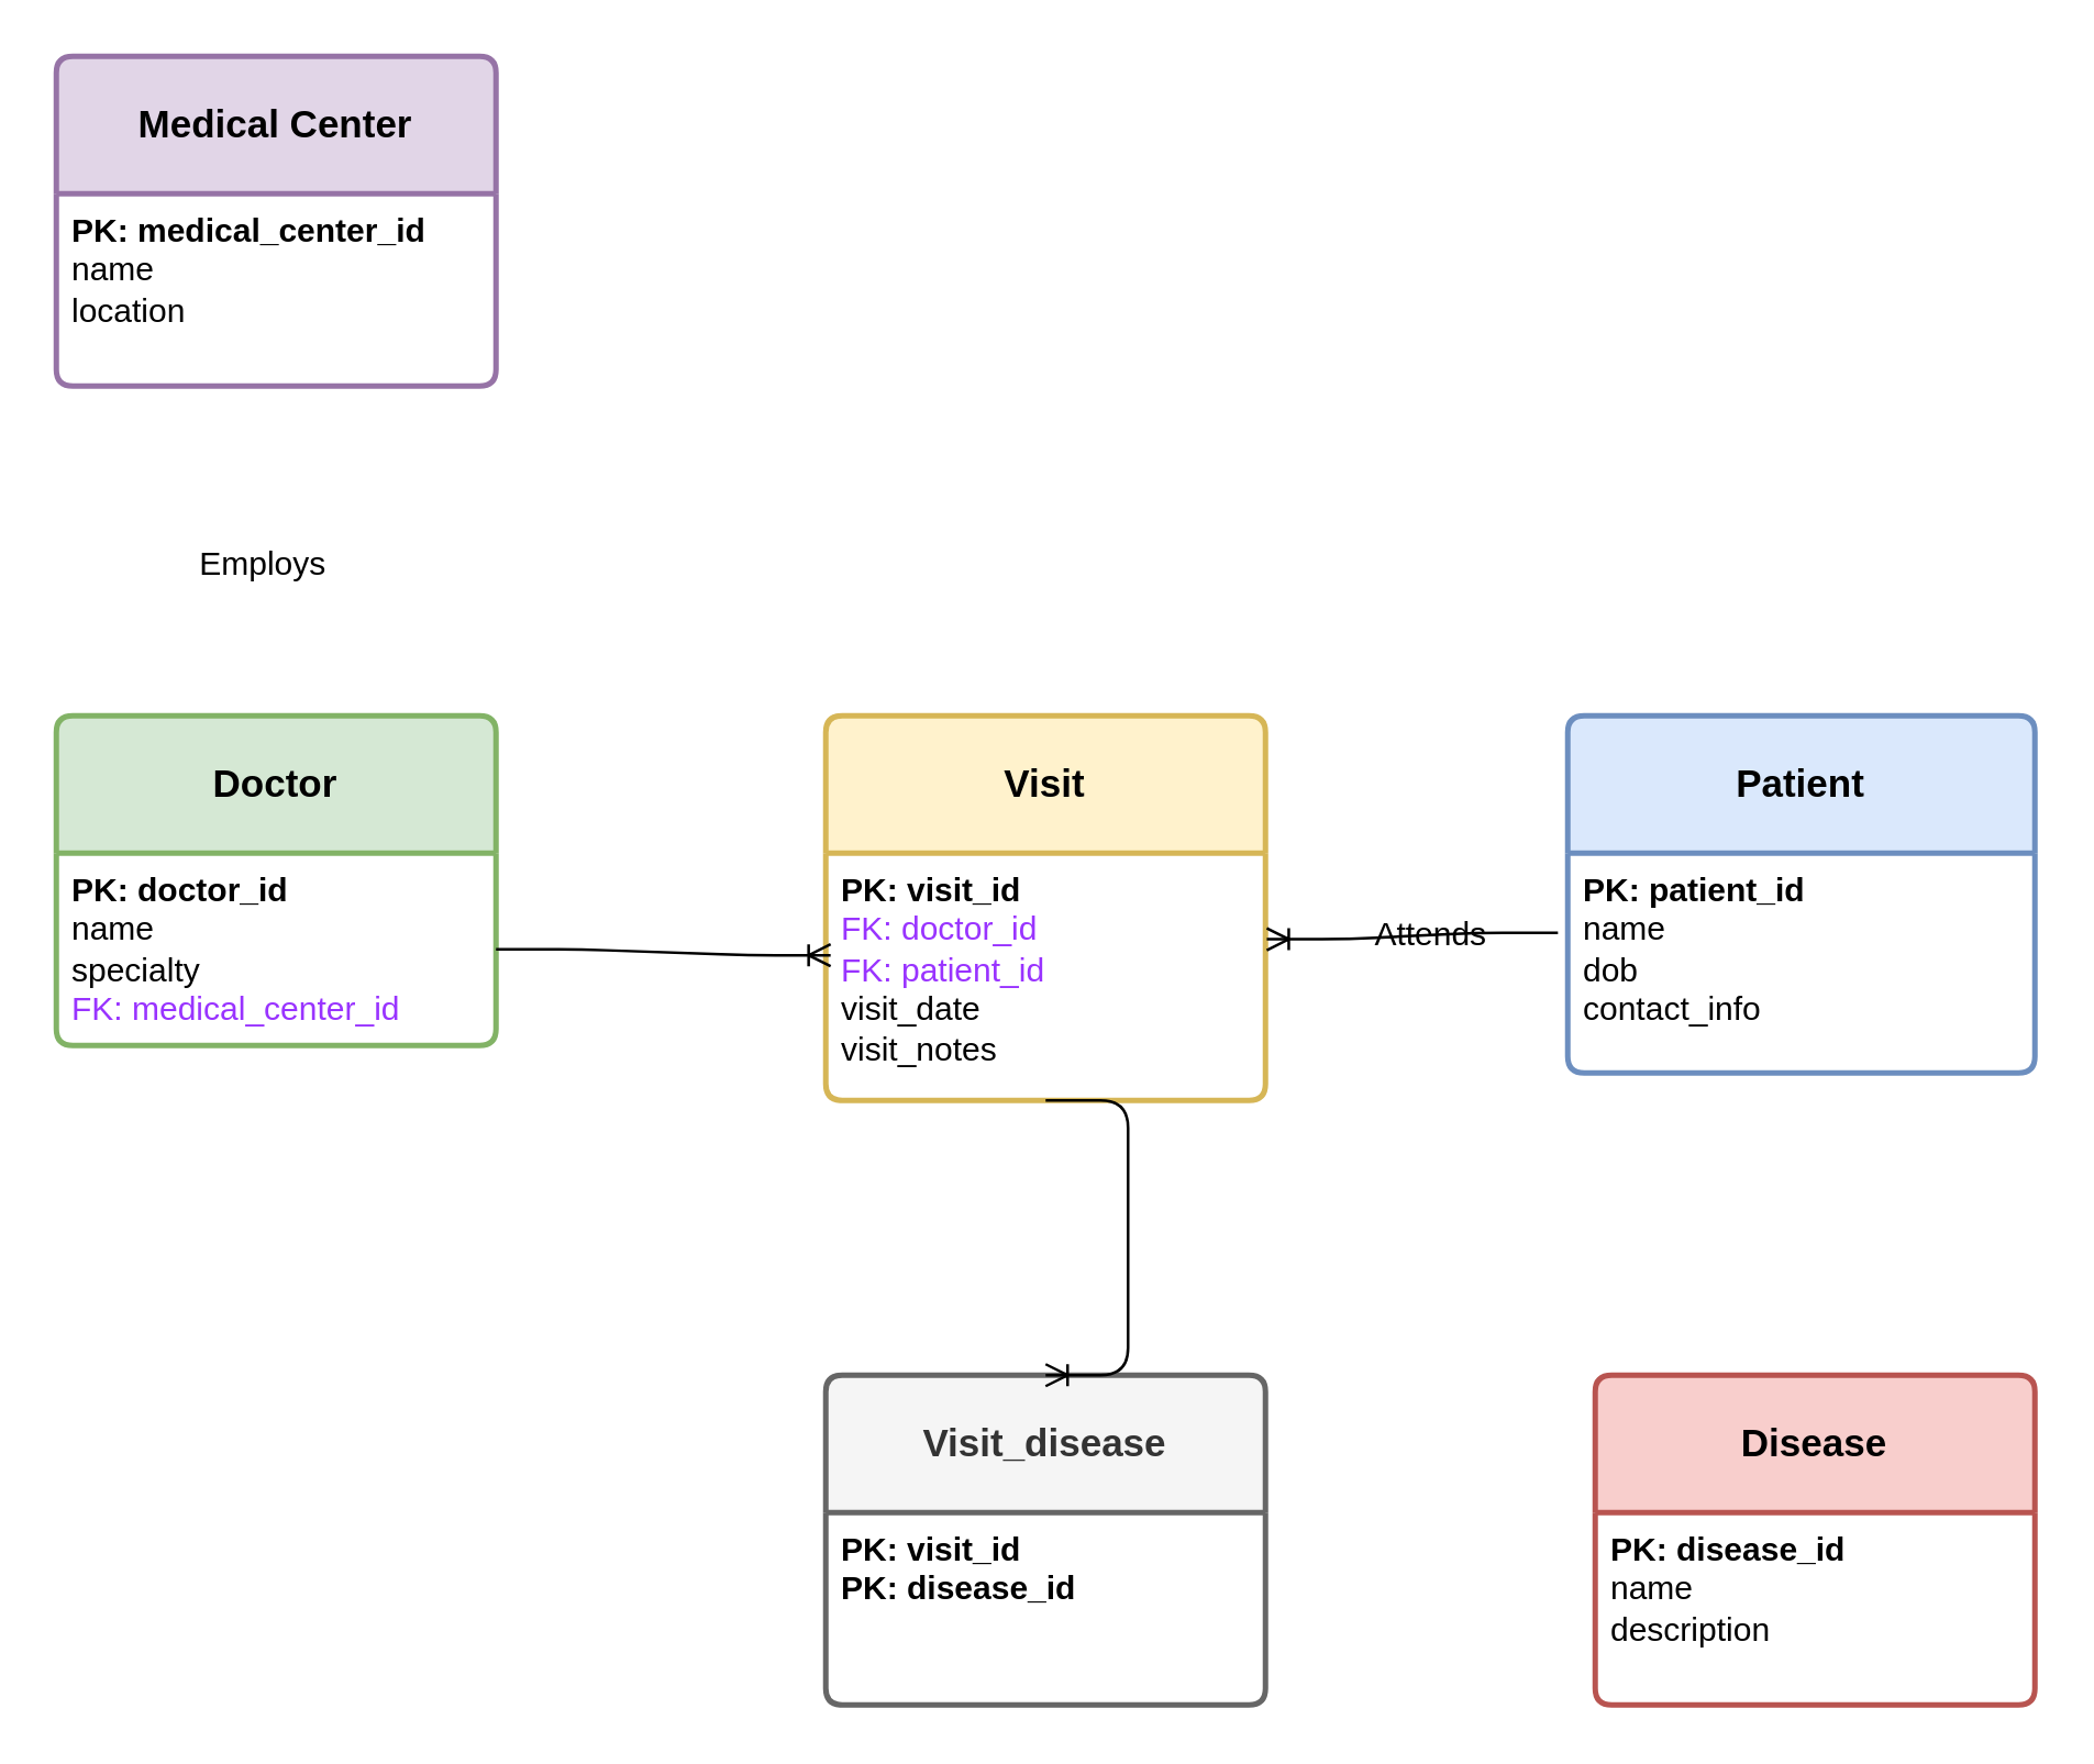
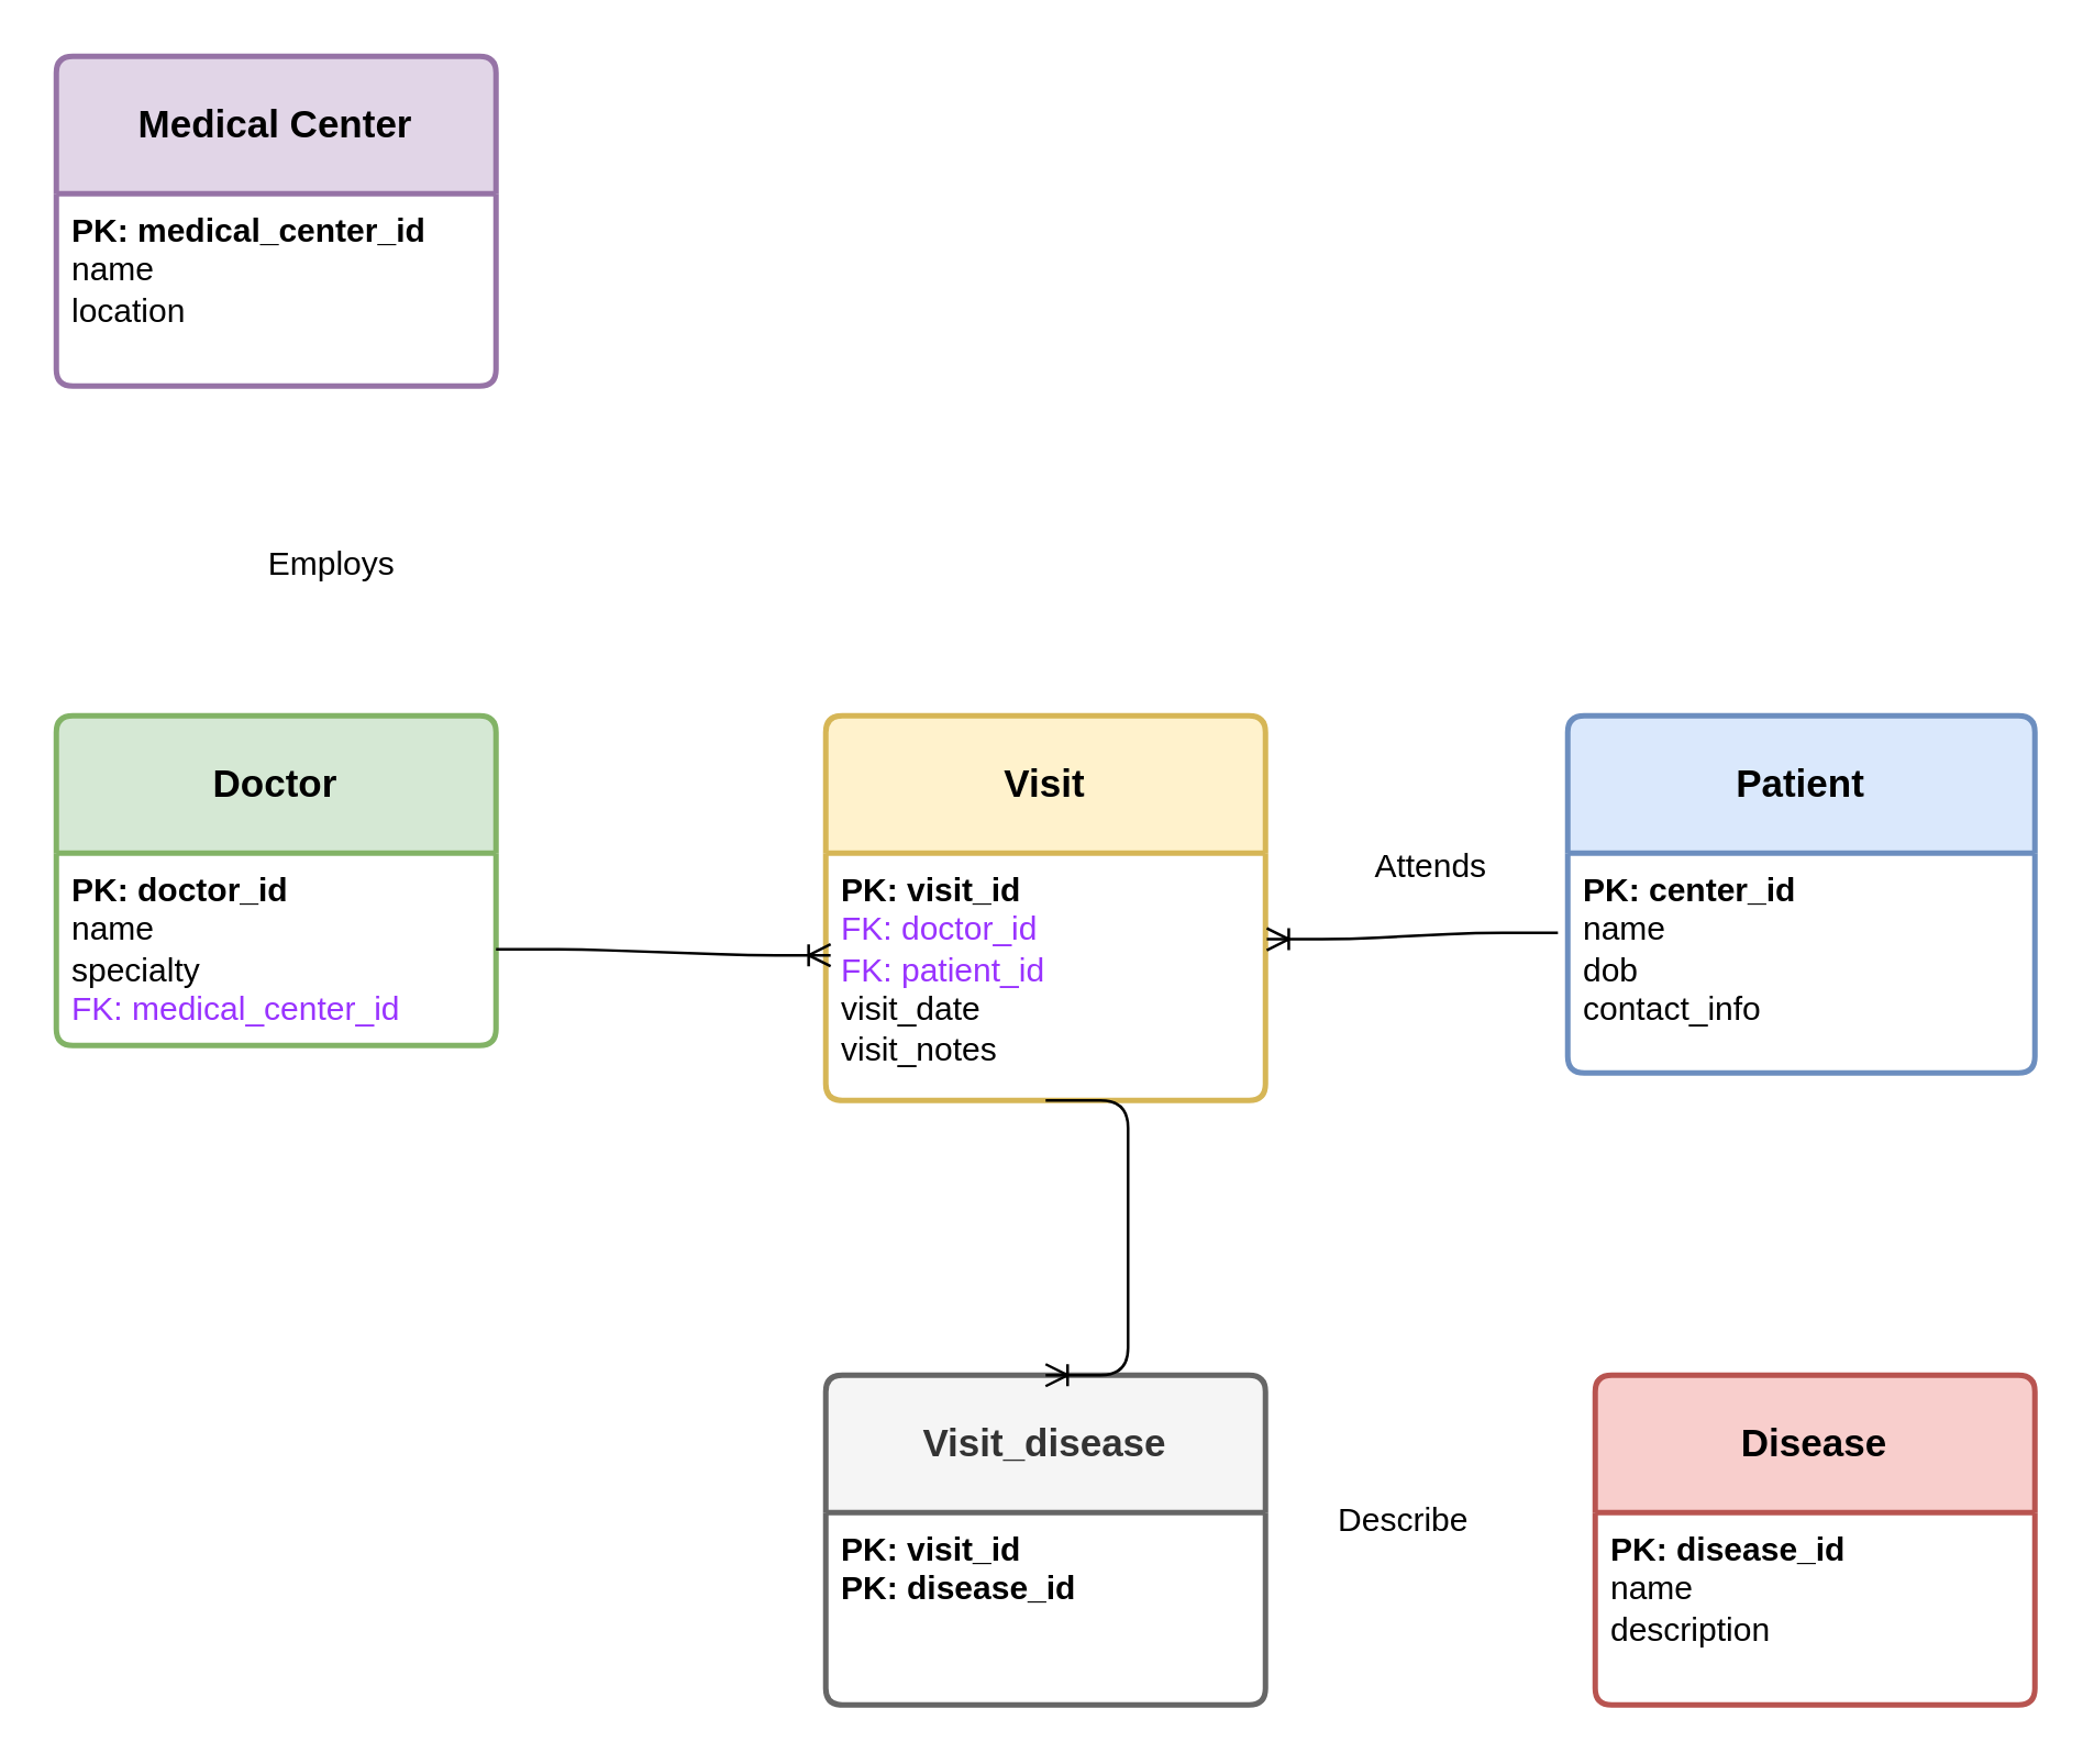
  <mxCell id="0" />
  <mxCell id="1" parent="0" />
  <mxCell id="2" value="Medical Center" style="swimlane;childLayout=stackLayout;horizontal=1;startSize=50;horizontalStack=0;rounded=1;fontSize=14;fontStyle=1;strokeWidth=2;resizeParent=0;resizeLast=1;shadow=0;dashed=0;align=center;arcSize=4;whiteSpace=wrap;html=1;fillColor=#e1d5e7;strokeColor=#9673a6;" vertex="1" parent="1"><mxGeometry x="20" width="160" height="120" as="geometry" y="20" /></mxCell>
  <mxCell id="3" value="&lt;b&gt;PK: medical_center_id&lt;/b&gt;&lt;div&gt;name&lt;/div&gt;&lt;div&gt;location&lt;/div&gt;" style="align=left;strokeColor=none;fillColor=none;spacingLeft=4;fontSize=12;verticalAlign=top;resizable=0;rotatable=0;part=1;html=1;" vertex="1" parent="2"><mxGeometry y="50" width="160" height="70" as="geometry" /></mxCell>
  <mxCell id="4" value="&lt;b&gt;Doctor&lt;/b&gt;" style="swimlane;childLayout=stackLayout;horizontal=1;startSize=50;horizontalStack=0;rounded=1;fontSize=14;fontStyle=0;strokeWidth=2;resizeParent=0;resizeLast=1;shadow=0;dashed=0;align=center;arcSize=4;whiteSpace=wrap;html=1;fillColor=#d5e8d4;strokeColor=#82b366;" vertex="1" parent="1"><mxGeometry x="20" y="260" width="160" height="120" as="geometry" /></mxCell>
  <mxCell id="5" value="&lt;b&gt;PK: doctor_id&lt;/b&gt;&lt;div&gt;name&lt;/div&gt;&lt;div&gt;specialty&lt;/div&gt;&lt;div&gt;&lt;font style=&quot;color: rgb(153, 51, 255);&quot;&gt;FK: medical_center_id&lt;/font&gt;&lt;/div&gt;" style="align=left;strokeColor=none;fillColor=none;spacingLeft=4;fontSize=12;verticalAlign=top;resizable=0;rotatable=0;part=1;html=1;" vertex="1" parent="4"><mxGeometry y="50" width="160" height="70" as="geometry" /></mxCell>
  <mxCell id="6" value="&lt;b&gt;Disease&lt;/b&gt;" style="swimlane;childLayout=stackLayout;horizontal=1;startSize=50;horizontalStack=0;rounded=1;fontSize=14;fontStyle=0;strokeWidth=2;resizeParent=0;resizeLast=1;shadow=0;dashed=0;align=center;arcSize=4;whiteSpace=wrap;html=1;fillColor=#f8cecc;strokeColor=#b85450;" vertex="1" parent="1"><mxGeometry x="580" y="500" width="160" height="120" as="geometry" /></mxCell>
  <mxCell id="7" value="&lt;b&gt;PK: disease_id&lt;/b&gt;&lt;div&gt;name&lt;/div&gt;&lt;div&gt;description&lt;/div&gt;" style="align=left;strokeColor=none;fillColor=none;spacingLeft=4;fontSize=12;verticalAlign=top;resizable=0;rotatable=0;part=1;html=1;" vertex="1" parent="6"><mxGeometry y="50" width="160" height="70" as="geometry" /></mxCell>
  <mxCell id="8" value="&lt;b&gt;Visit&lt;/b&gt;" style="swimlane;childLayout=stackLayout;horizontal=1;startSize=50;horizontalStack=0;rounded=1;fontSize=14;fontStyle=0;strokeWidth=2;resizeParent=0;resizeLast=1;shadow=0;dashed=0;align=center;arcSize=4;whiteSpace=wrap;html=1;fillColor=#fff2cc;strokeColor=#d6b656;" vertex="1" parent="1"><mxGeometry x="300" y="260" width="160" height="140" as="geometry" /></mxCell>
  <mxCell id="9" value="&lt;b&gt;PK: visit_id&lt;/b&gt;&lt;div&gt;&lt;font style=&quot;color: rgb(153, 51, 255);&quot;&gt;FK: doctor_id&lt;/font&gt;&lt;/div&gt;&lt;div&gt;&lt;font style=&quot;color: rgb(153, 51, 255);&quot;&gt;FK: patient_id&lt;/font&gt;&lt;/div&gt;&lt;div&gt;visit_date&lt;/div&gt;&lt;div&gt;visit_notes&lt;/div&gt;" style="align=left;strokeColor=none;fillColor=none;spacingLeft=4;fontSize=12;verticalAlign=top;resizable=0;rotatable=0;part=1;html=1;" vertex="1" parent="8"><mxGeometry y="50" width="160" height="90" as="geometry" /></mxCell>
  <mxCell id="10" value="&lt;b&gt;Patient&lt;/b&gt;" style="swimlane;childLayout=stackLayout;horizontal=1;startSize=50;horizontalStack=0;rounded=1;fontSize=14;fontStyle=0;strokeWidth=2;resizeParent=0;resizeLast=1;shadow=0;dashed=0;align=center;arcSize=4;whiteSpace=wrap;html=1;fillColor=#dae8fc;strokeColor=#6c8ebf;" vertex="1" parent="1"><mxGeometry x="570" y="260" width="170" height="130" as="geometry" /></mxCell>
- <mxCell id="11" value="&lt;b&gt;PK: patient_id&lt;/b&gt;&lt;div&gt;name&lt;/div&gt;&lt;div&gt;dob&lt;/div&gt;&lt;div&gt;contact_info&lt;/div&gt;" style="align=left;strokeColor=none;fillColor=none;spacingLeft=4;fontSize=12;verticalAlign=top;resizable=0;rotatable=0;part=1;html=1;" vertex="1" parent="10"><mxGeometry y="50" width="170" height="80" as="geometry" /></mxCell>
+ <mxCell id="11" value="&lt;b&gt;PK: center_id&lt;/b&gt;&lt;div&gt;name&lt;/div&gt;&lt;div&gt;dob&lt;/div&gt;&lt;div&gt;contact_info&lt;/div&gt;" style="align=left;strokeColor=none;fillColor=none;spacingLeft=4;fontSize=12;verticalAlign=top;resizable=0;rotatable=0;part=1;html=1;" vertex="1" parent="10"><mxGeometry y="50" width="170" height="80" as="geometry" /></mxCell>
  <mxCell id="12" value="&lt;b&gt;Visit_disease&lt;/b&gt;" style="swimlane;childLayout=stackLayout;horizontal=1;startSize=50;horizontalStack=0;rounded=1;fontSize=14;fontStyle=0;strokeWidth=2;resizeParent=0;resizeLast=1;shadow=0;dashed=0;align=center;arcSize=4;whiteSpace=wrap;html=1;fillColor=#f5f5f5;strokeColor=#666666;fontColor=#333333;" vertex="1" parent="1"><mxGeometry x="300" y="500" width="160" height="120" as="geometry" /></mxCell>
  <mxCell id="13" value="&lt;b&gt;PK: visit_id&lt;/b&gt;&lt;div&gt;&lt;b&gt;PK: disease_id&lt;/b&gt;&lt;/div&gt;" style="align=left;strokeColor=none;fillColor=none;spacingLeft=4;fontSize=12;verticalAlign=top;resizable=0;rotatable=0;part=1;html=1;" vertex="1" parent="12"><mxGeometry y="50" width="160" height="70" as="geometry" /></mxCell>
  <mxCell id="14" value="" style="edgeStyle=entityRelationEdgeStyle;fontSize=12;html=1;endArrow=ERoneToMany;exitX=1;exitY=0.5;exitDx=0;exitDy=0;entryX=0.011;entryY=0.413;entryDx=0;entryDy=0;entryPerimeter=0;" edge="1" parent="1" source="5" target="9"><mxGeometry width="100" height="100" relative="1" as="geometry"><mxPoint x="270" y="280" as="sourcePoint" /><mxPoint x="290" y="345" as="targetPoint" /></mxGeometry></mxCell>
  <mxCell id="15" value="" style="edgeStyle=entityRelationEdgeStyle;fontSize=12;html=1;endArrow=ERoneToMany;exitX=0.5;exitY=1;exitDx=0;exitDy=0;entryX=0.5;entryY=0;entryDx=0;entryDy=0;" edge="1" parent="1" source="9" target="12"><mxGeometry width="100" height="100" relative="1" as="geometry"><mxPoint x="270" y="520" as="sourcePoint" /><mxPoint x="370" y="420" as="targetPoint" /></mxGeometry></mxCell>
- <mxCell id="16" value="Employs" style="text;html=1;align=center;verticalAlign=middle;resizable=0;points=[];autosize=1;strokeColor=none;fillColor=none;" vertex="1" parent="1"><mxGeometry x="60" y="190" width="70" height="30" as="geometry" /></mxCell>
+ <mxCell id="16" value="Employs" style="text;html=1;align=center;verticalAlign=middle;resizable=0;points=[];autosize=1;strokeColor=none;fillColor=none;" vertex="1" parent="1"><mxGeometry x="85" y="190" width="70" height="30" as="geometry" /></mxCell>
  <mxCell id="17" value="" style="edgeStyle=entityRelationEdgeStyle;fontSize=12;html=1;endArrow=ERoneToMany;entryX=1.003;entryY=0.348;entryDx=0;entryDy=0;exitX=-0.021;exitY=0.362;exitDx=0;exitDy=0;exitPerimeter=0;entryPerimeter=0;" edge="1" parent="1" source="11" target="9"><mxGeometry width="100" height="100" relative="1" as="geometry"><mxPoint x="280" y="530" as="sourcePoint" /><mxPoint x="380" y="430" as="targetPoint" /></mxGeometry></mxCell>
- <mxCell id="18" value="&lt;span style=&quot;color: rgb(0, 0, 0);&quot;&gt;Attends&lt;/span&gt;" style="text;html=1;align=center;verticalAlign=middle;resizable=0;points=[];autosize=1;strokeColor=none;fillColor=none;" vertex="1" parent="1"><mxGeometry x="490" y="325" width="60" height="30" as="geometry" /></mxCell>
+ <mxCell id="18" value="&lt;span style=&quot;color: rgb(0, 0, 0);&quot;&gt;Attends&lt;/span&gt;" style="text;html=1;align=center;verticalAlign=middle;resizable=0;points=[];autosize=1;strokeColor=none;fillColor=none;" vertex="1" parent="1"><mxGeometry x="490" y="300" width="60" height="30" as="geometry" /></mxCell>
+ <mxCell id="19" value="Describe" style="text;html=1;align=center;verticalAlign=middle;resizable=0;points=[];autosize=1;strokeColor=none;fillColor=none;" vertex="1" parent="1"><mxGeometry x="475" y="538" width="70" height="30" as="geometry" /></mxCell>
